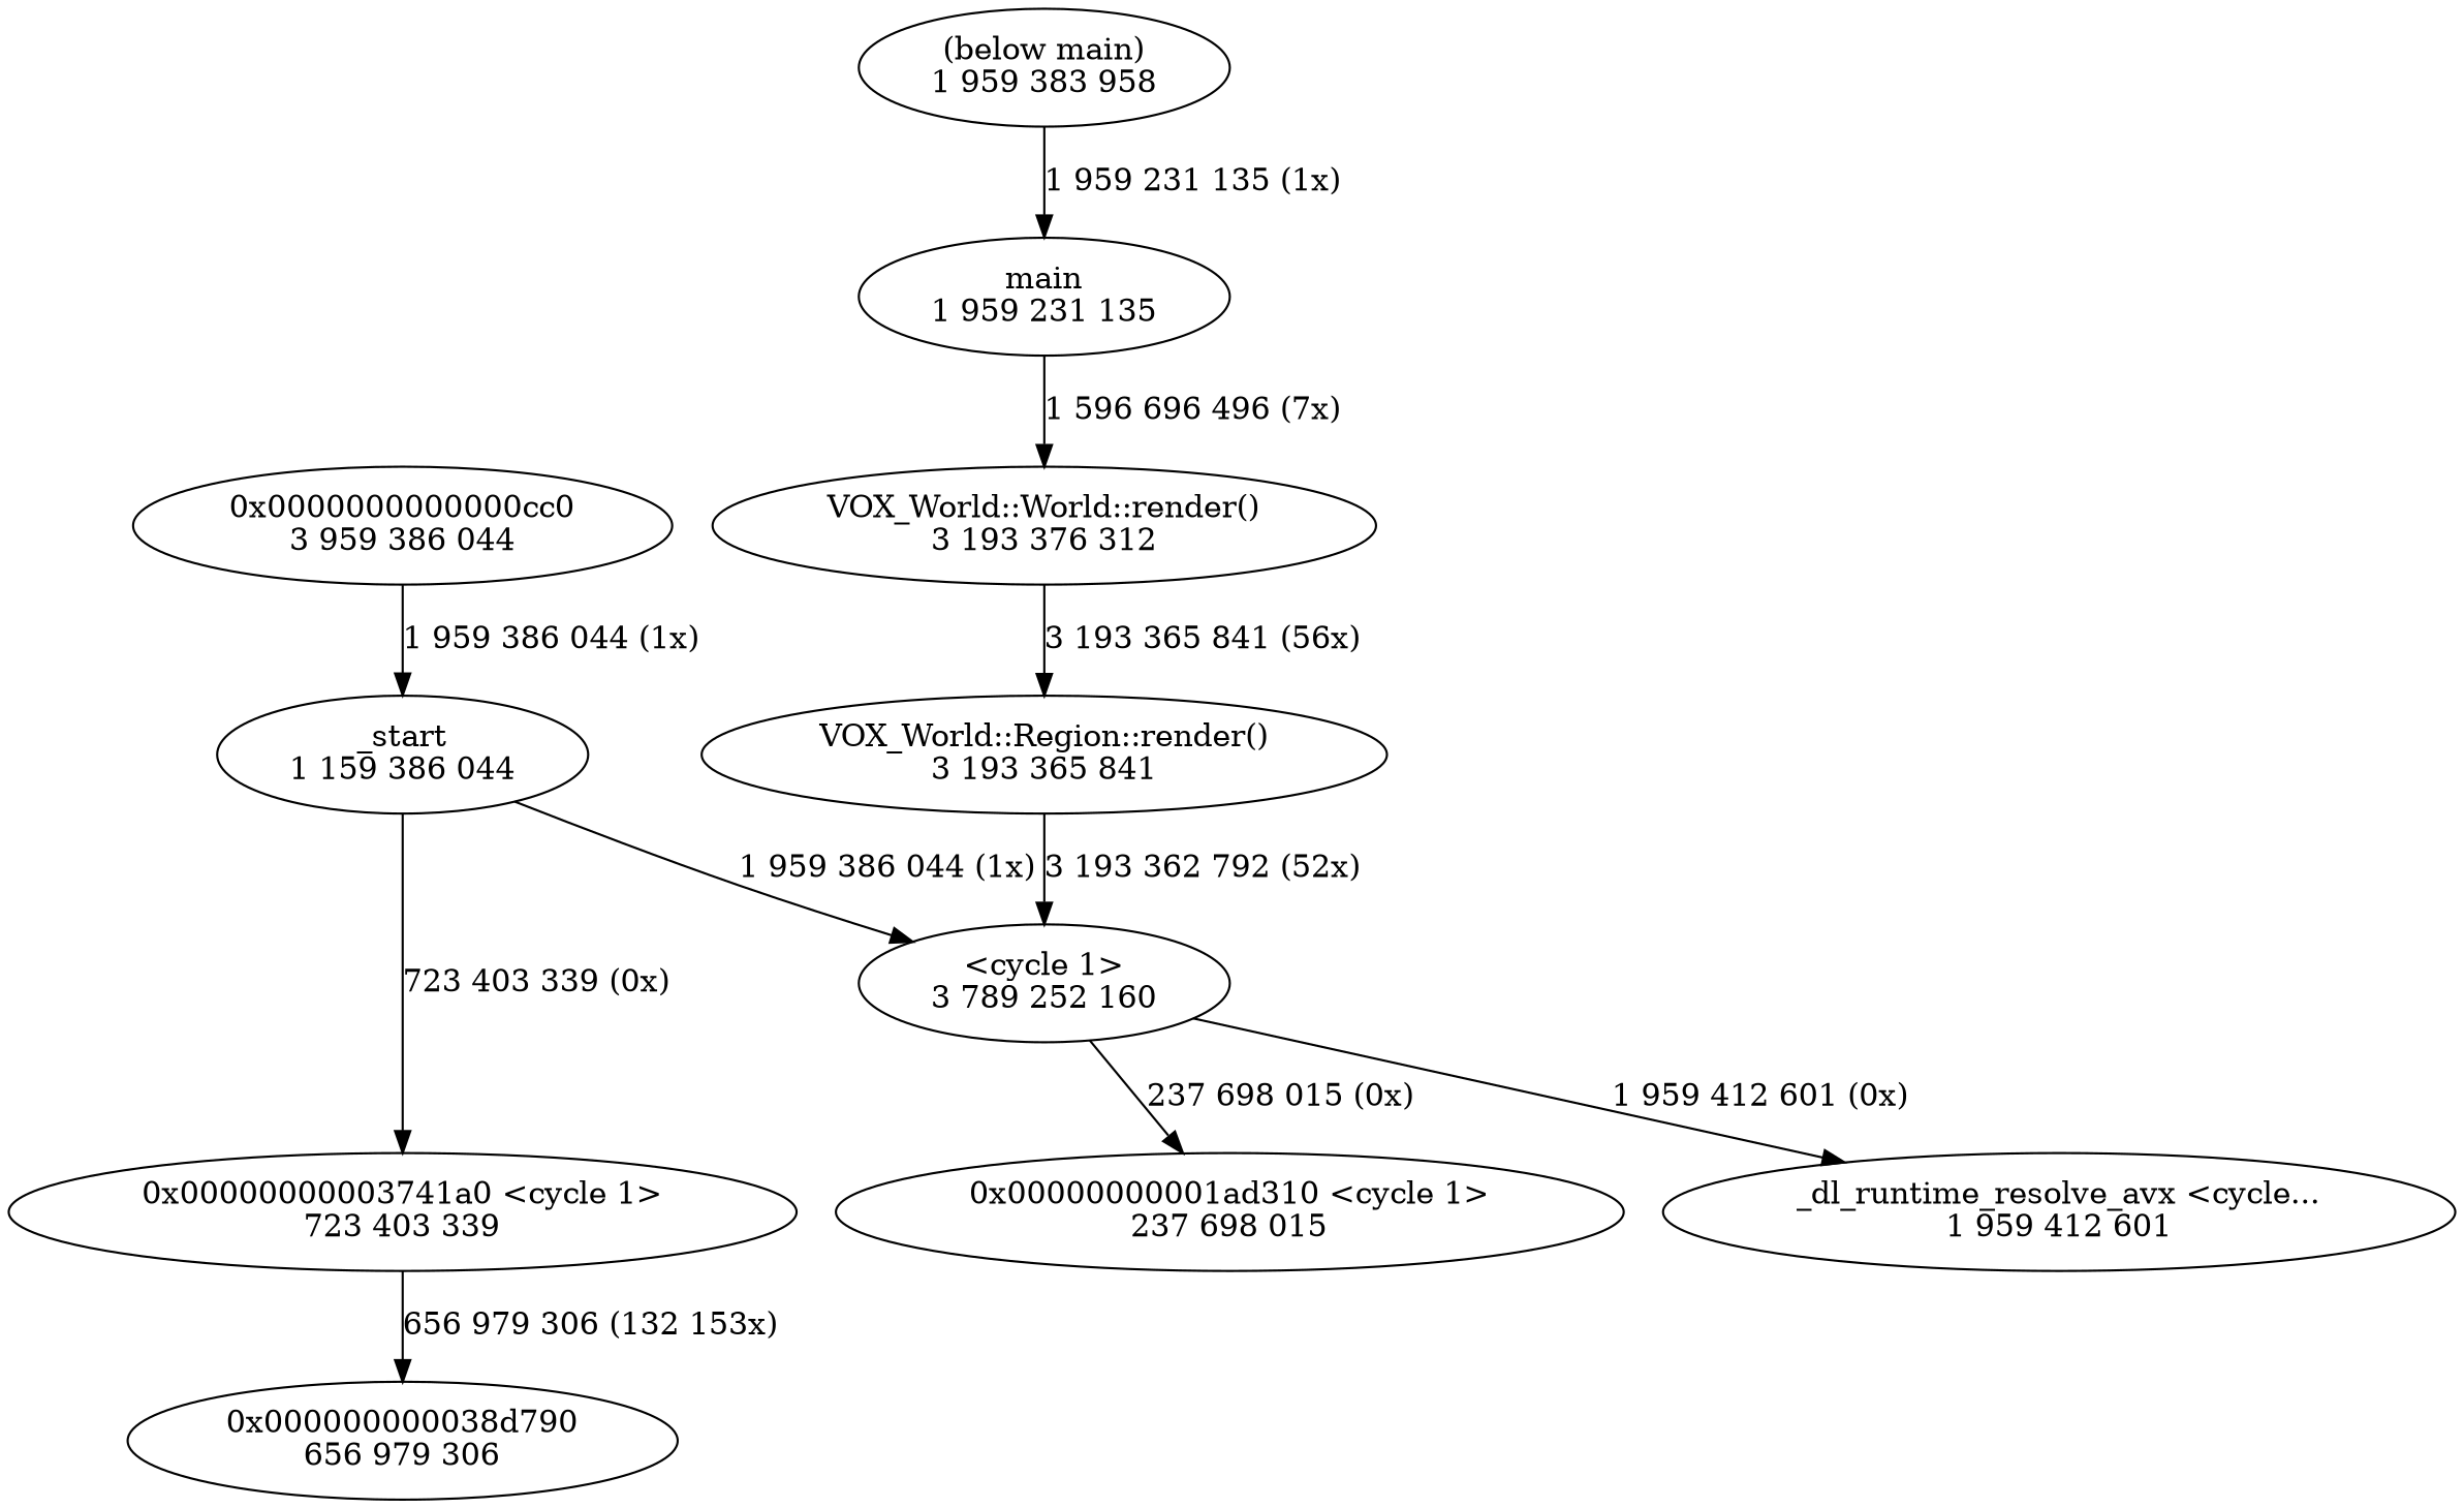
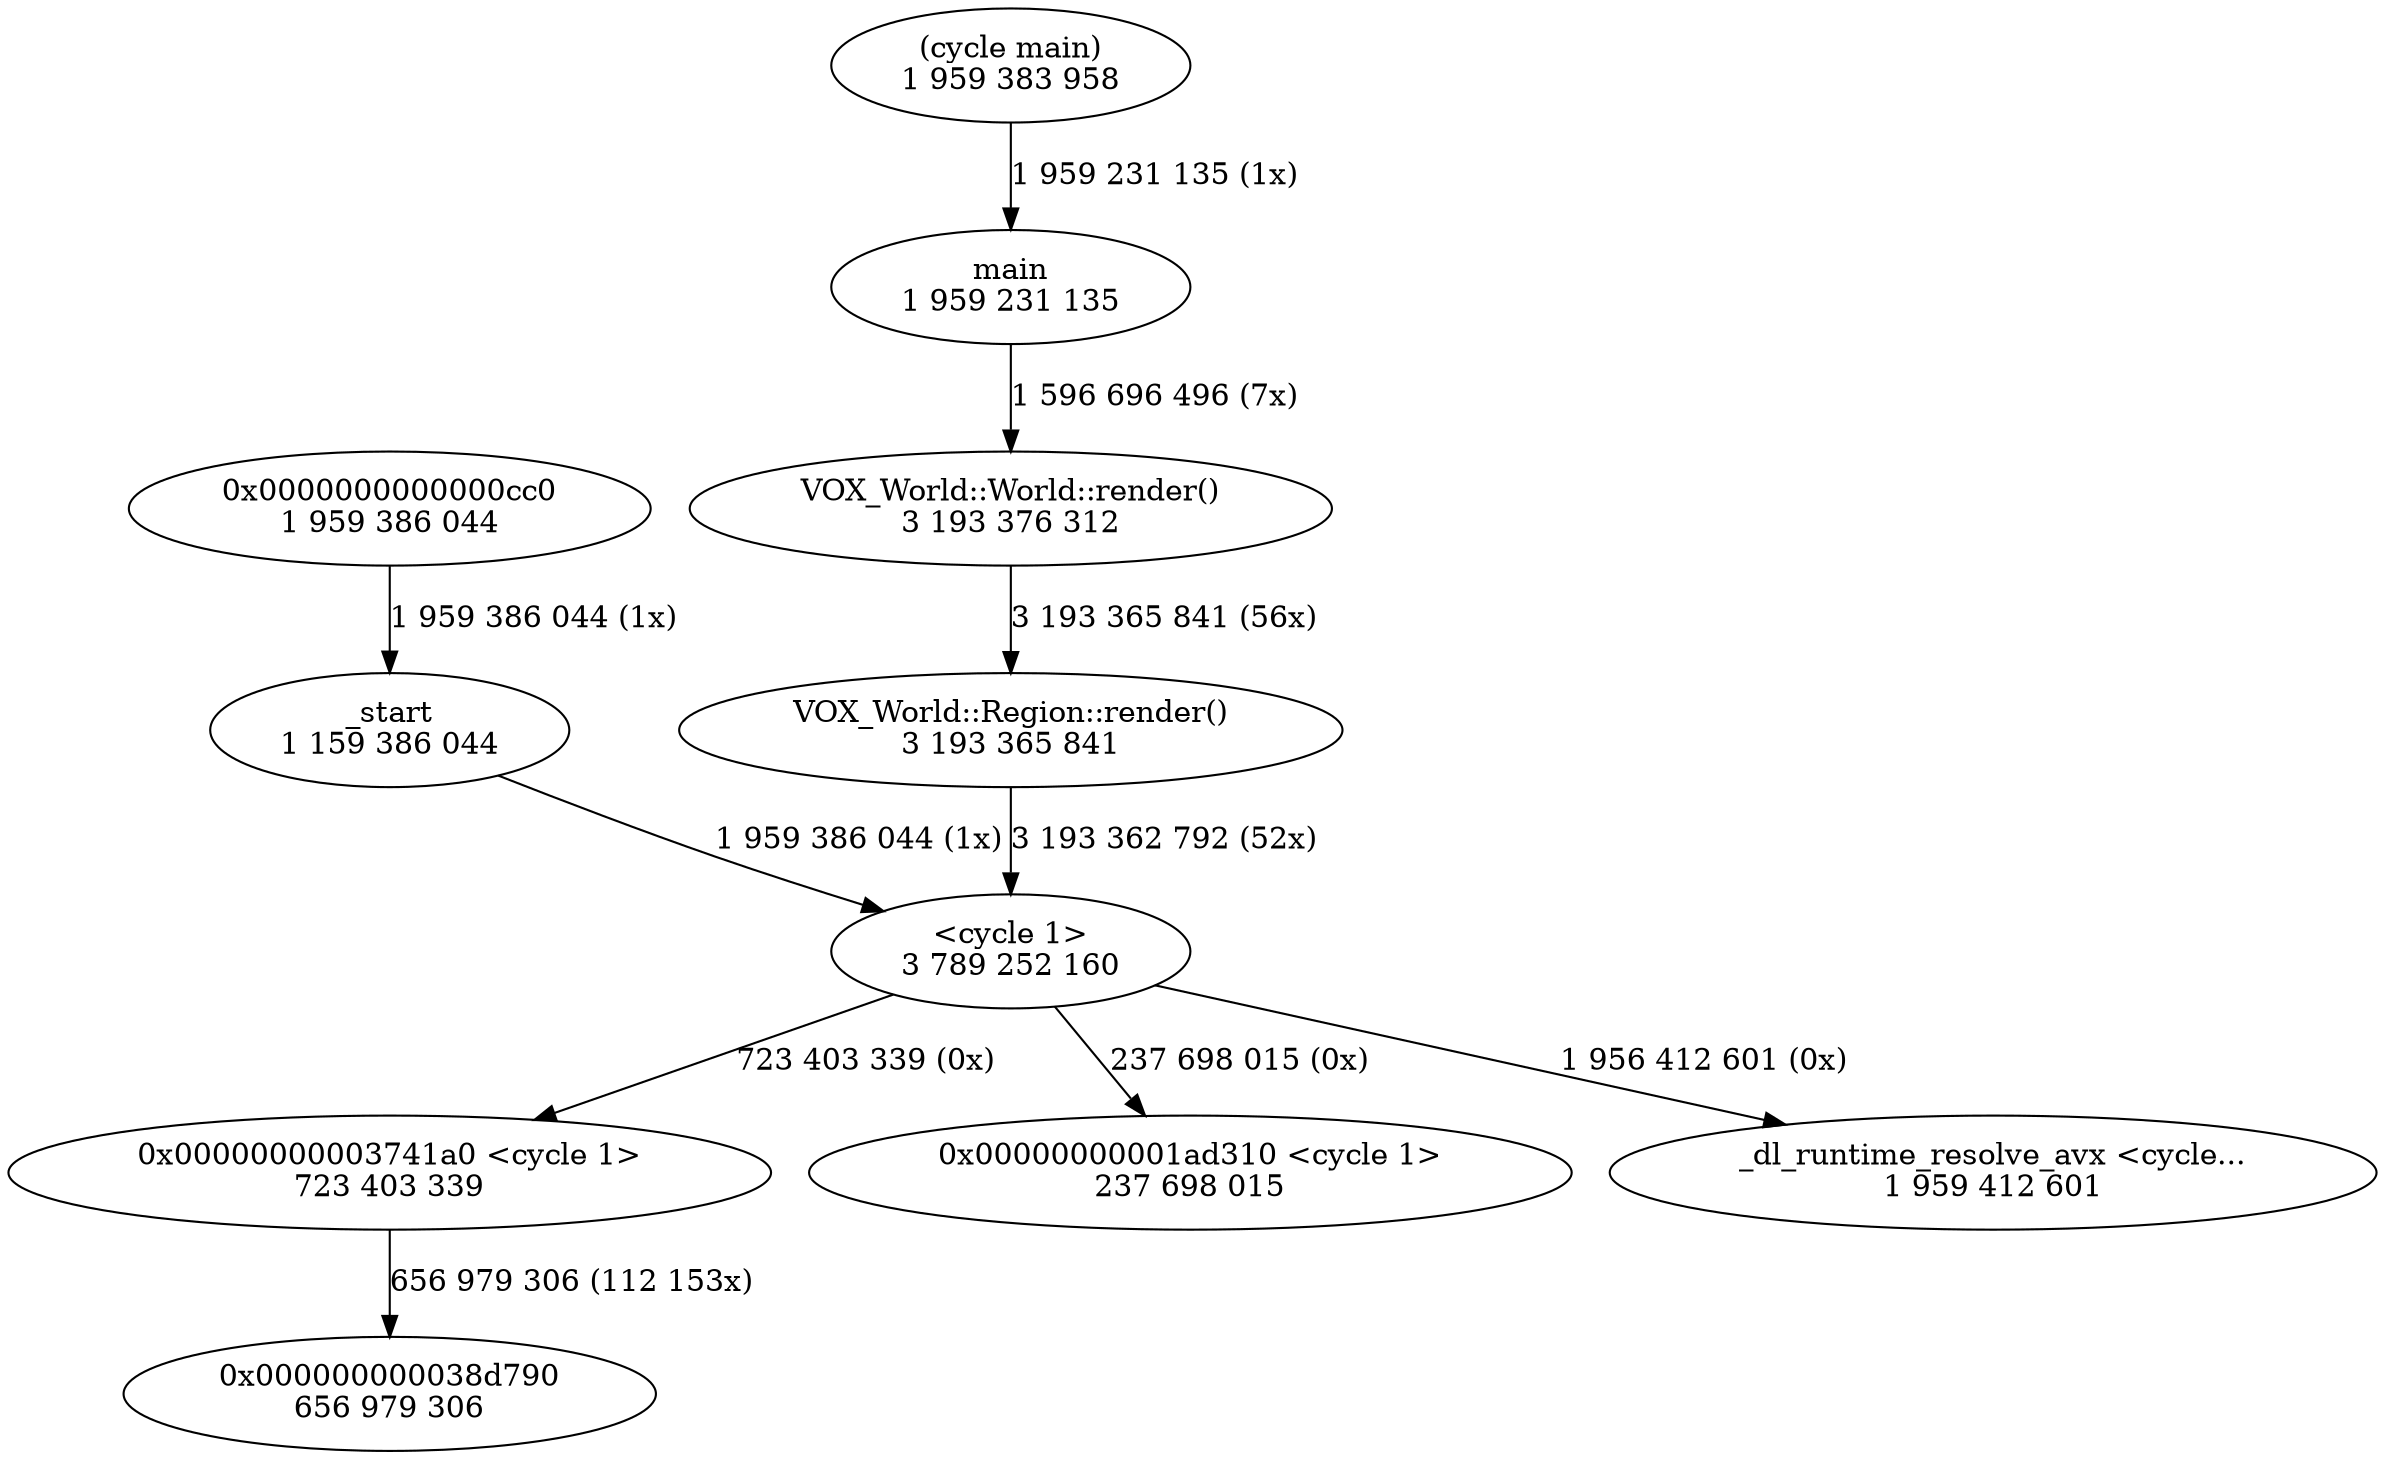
  digraph {
    edge [weight=3]
-   n1 [label="0x0000000000000cc0\n3 959 386 044"]
+   n1 [label="0x0000000000000cc0\n1 959 386 044"]
    n2 [label="_start\n1 159 386 044"]
    n3 [label="<cycle 1>\n3 789 252 160"]
    n4 [label="_dl_runtime_resolve_avx <cycle...\n1 959 412 601"]
    n5 [label="0x00000000003741a0 <cycle 1>\n723 403 339"]
    n6 [label="0x00000000001ad310 <cycle 1>\n237 698 015"]
-   n7 [label="(below main)\n1 959 383 958"]
+   n7 [label="(cycle main)\n1 959 383 958"]
    n8 [label="main\n1 959 231 135"]
    n9 [label="VOX_World::World::render()\n3 193 376 312"]
    n10 [label="VOX_World::Region::render()\n3 193 365 841"]
    n11 [label="0x000000000038d790\n656 979 306"]
    n1 -> n2 [label="1 959 386 044 (1x)"]
    n2 -> n3 [label="1 959 386 044 (1x)"]
-   n3 -> n4 [label="1 959 412 601 (0x)"]
-   n2 -> n5 [label="723 403 339 (0x)"]
+   n3 -> n4 [label="1 956 412 601 (0x)"]
+   n3 -> n5 [label="723 403 339 (0x)"]
    n3 -> n6 [label="237 698 015 (0x)" weight=2]
-   n5 -> n11 [label="656 979 306 (132 153x)"]
+   n5 -> n11 [label="656 979 306 (112 153x)"]
    n7 -> n8 [label="1 959 231 135 (1x)"]
    n8 -> n9 [label="1 596 696 496 (7x)"]
    n9 -> n10 [label="3 193 365 841 (56x)"]
    n10 -> n3 [label="3 193 362 792 (52x)"]
  }
